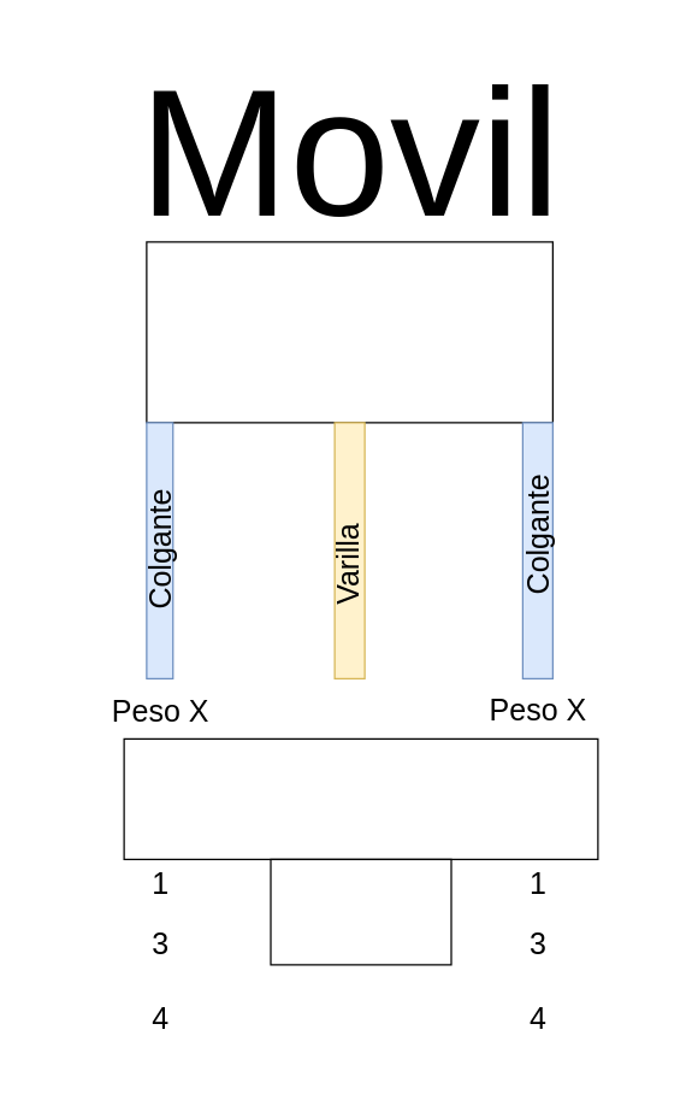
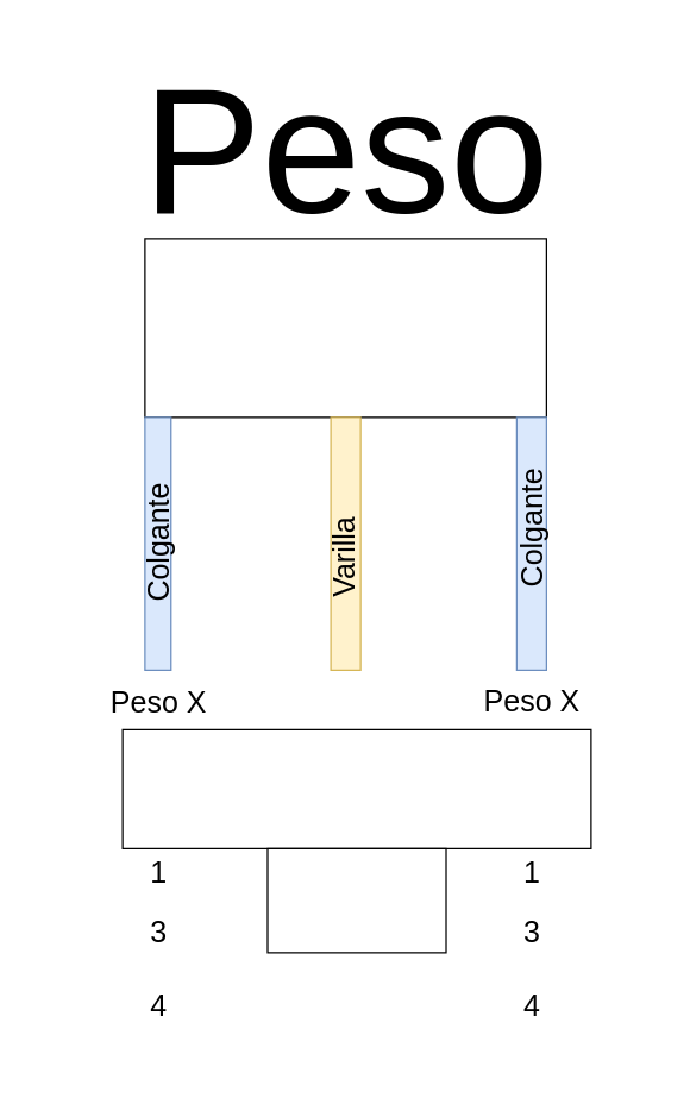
  <mxCell id="0" />
  <mxCell id="1" parent="0" />
- <mxCell id="2" value="&lt;font style=&quot;font-size: 120px;&quot;&gt;Movil&lt;/font&gt;" style="text;html=1;resizable=0;autosize=1;align=center;verticalAlign=middle;points=[];fillColor=none;strokeColor=none;rounded=0;" vertex="1" parent="1"><mxGeometry x="82" y="20" width="300" height="160" as="geometry" /></mxCell>
+ <mxCell id="2" value="&lt;font style=&quot;font-size: 120px;&quot;&gt;Peso&lt;/font&gt;" style="text;html=1;resizable=0;autosize=1;align=center;verticalAlign=middle;points=[];fillColor=none;strokeColor=none;rounded=0;" vertex="1" parent="1"><mxGeometry x="82" y="20" width="300" height="160" as="geometry" /></mxCell>
  <mxCell id="3" value="" style="rounded=0;whiteSpace=wrap;html=1;fontSize=120;" vertex="1" parent="1"><mxGeometry x="97" y="160" width="270" height="120" as="geometry" /></mxCell>
  <mxCell id="4" value="" style="rounded=0;whiteSpace=wrap;html=1;fontSize=120;rotation=-90;fillColor=#dae8fc;strokeColor=#6c8ebf;" vertex="1" parent="1"><mxGeometry x="272" y="355" width="170" height="20" as="geometry" /></mxCell>
  <mxCell id="5" value="" style="rounded=0;whiteSpace=wrap;html=1;fontSize=120;rotation=-90;fillColor=#fff2cc;strokeColor=#d6b656;" vertex="1" parent="1"><mxGeometry x="147" y="355" width="170" height="20" as="geometry" /></mxCell>
  <mxCell id="6" value="" style="rounded=0;whiteSpace=wrap;html=1;fontSize=120;rotation=-90;fillColor=#dae8fc;strokeColor=#6c8ebf;" vertex="1" parent="1"><mxGeometry x="20.75" y="356.25" width="170" height="17.5" as="geometry" /></mxCell>
  <mxCell id="7" value="&lt;font style=&quot;font-size: 20px;&quot;&gt;Peso X&lt;/font&gt;" style="text;html=1;resizable=0;autosize=1;align=center;verticalAlign=middle;points=[];fillColor=none;strokeColor=none;rounded=0;fontSize=120;" vertex="1" parent="1"><mxGeometry x="60.75" y="356.25" width="90" height="160" as="geometry" /></mxCell>
  <mxCell id="8" value="&lt;font style=&quot;font-size: 20px;&quot;&gt;Peso X&lt;/font&gt;" style="text;html=1;resizable=0;autosize=1;align=center;verticalAlign=middle;points=[];fillColor=none;strokeColor=none;rounded=0;fontSize=120;" vertex="1" parent="1"><mxGeometry x="312" y="355" width="90" height="160" as="geometry" /></mxCell>
  <mxCell id="9" value="&lt;font style=&quot;font-size: 20px;&quot;&gt;4&lt;/font&gt;" style="text;html=1;resizable=0;autosize=1;align=center;verticalAlign=middle;points=[];fillColor=none;strokeColor=none;rounded=0;fontSize=120;" vertex="1" parent="1"><mxGeometry x="217" y="390" width="30" height="160" as="geometry" /></mxCell>
  <mxCell id="10" value="&lt;font style=&quot;font-size: 20px;&quot;&gt;3&lt;/font&gt;" style="text;html=1;resizable=0;autosize=1;align=center;verticalAlign=middle;points=[];fillColor=none;strokeColor=none;rounded=0;fontSize=120;" vertex="1" parent="1"><mxGeometry x="90.75" y="390" width="30" height="160" as="geometry" /></mxCell>
  <mxCell id="11" value="&lt;font style=&quot;font-size: 20px;&quot;&gt;3&lt;/font&gt;" style="text;html=1;resizable=0;autosize=1;align=center;verticalAlign=middle;points=[];fillColor=none;strokeColor=none;rounded=0;fontSize=120;" vertex="1" parent="1"><mxGeometry x="342" y="390" width="30" height="160" as="geometry" /></mxCell>
  <mxCell id="12" value="&lt;font style=&quot;font-size: 20px;&quot;&gt;1&lt;/font&gt;" style="text;html=1;resizable=0;autosize=1;align=center;verticalAlign=middle;points=[];fillColor=none;strokeColor=none;rounded=0;fontSize=120;" vertex="1" parent="1"><mxGeometry x="90.75" y="430" width="30" height="160" as="geometry" /></mxCell>
  <mxCell id="13" value="&lt;font style=&quot;font-size: 20px;&quot;&gt;1&lt;/font&gt;" style="text;html=1;resizable=0;autosize=1;align=center;verticalAlign=middle;points=[];fillColor=none;strokeColor=none;rounded=0;fontSize=120;" vertex="1" parent="1"><mxGeometry x="342" y="430" width="30" height="160" as="geometry" /></mxCell>
  <mxCell id="14" value="&lt;font style=&quot;font-size: 20px;&quot;&gt;4&lt;/font&gt;" style="text;html=1;resizable=0;autosize=1;align=center;verticalAlign=middle;points=[];fillColor=none;strokeColor=none;rounded=0;fontSize=120;" vertex="1" parent="1"><mxGeometry x="217" y="430" width="30" height="160" as="geometry" /></mxCell>
  <mxCell id="15" value="&lt;font style=&quot;font-size: 20px;&quot;&gt;1&lt;/font&gt;" style="text;html=1;resizable=0;autosize=1;align=center;verticalAlign=middle;points=[];fillColor=none;strokeColor=none;rounded=0;fontSize=120;" vertex="1" parent="1"><mxGeometry x="90.75" y="470" width="30" height="160" as="geometry" /></mxCell>
  <mxCell id="16" value="&lt;font style=&quot;font-size: 20px;&quot;&gt;2&lt;/font&gt;" style="text;html=1;resizable=0;autosize=1;align=center;verticalAlign=middle;points=[];fillColor=none;strokeColor=none;rounded=0;fontSize=120;" vertex="1" parent="1"><mxGeometry x="217" y="470" width="30" height="160" as="geometry" /></mxCell>
  <mxCell id="17" value="&lt;font style=&quot;font-size: 20px;&quot;&gt;1&lt;/font&gt;" style="text;html=1;resizable=0;autosize=1;align=center;verticalAlign=middle;points=[];fillColor=none;strokeColor=none;rounded=0;fontSize=120;" vertex="1" parent="1"><mxGeometry x="342" y="470" width="30" height="160" as="geometry" /></mxCell>
  <mxCell id="18" value="&lt;font style=&quot;font-size: 20px;&quot;&gt;3&lt;/font&gt;" style="text;html=1;resizable=0;autosize=1;align=center;verticalAlign=middle;points=[];fillColor=none;strokeColor=none;rounded=0;fontSize=120;" vertex="1" parent="1"><mxGeometry x="90.75" y="510" width="30" height="160" as="geometry" /></mxCell>
  <mxCell id="19" value="&lt;font style=&quot;font-size: 20px;&quot;&gt;3&lt;/font&gt;" style="text;html=1;resizable=0;autosize=1;align=center;verticalAlign=middle;points=[];fillColor=none;strokeColor=none;rounded=0;fontSize=120;" vertex="1" parent="1"><mxGeometry x="342" y="510" width="30" height="160" as="geometry" /></mxCell>
  <mxCell id="20" value="&lt;font style=&quot;font-size: 20px;&quot;&gt;2&lt;/font&gt;" style="text;html=1;resizable=0;autosize=1;align=center;verticalAlign=middle;points=[];fillColor=none;strokeColor=none;rounded=0;fontSize=120;" vertex="1" parent="1"><mxGeometry x="217" y="510" width="30" height="160" as="geometry" /></mxCell>
  <mxCell id="21" value="Varilla" style="text;html=1;resizable=0;autosize=1;align=center;verticalAlign=middle;points=[];fillColor=none;strokeColor=none;rounded=0;fontSize=20;rotation=-90;" vertex="1" parent="1"><mxGeometry x="190.75" y="355" width="80" height="40" as="geometry" /></mxCell>
  <mxCell id="22" value="Colgante" style="text;html=1;resizable=0;autosize=1;align=center;verticalAlign=middle;points=[];fillColor=none;strokeColor=none;rounded=0;fontSize=20;rotation=-90;" vertex="1" parent="1"><mxGeometry x="55.75" y="345" width="100" height="40" as="geometry" /></mxCell>
  <mxCell id="23" value="Colgante" style="text;html=1;resizable=0;autosize=1;align=center;verticalAlign=middle;points=[];fillColor=none;strokeColor=none;rounded=0;fontSize=20;rotation=-90;" vertex="1" parent="1"><mxGeometry x="307" y="335" width="100" height="40" as="geometry" /></mxCell>
  <mxCell id="24" value="&lt;font style=&quot;font-size: 20px;&quot;&gt;4&lt;/font&gt;" style="text;html=1;resizable=0;autosize=1;align=center;verticalAlign=middle;points=[];fillColor=none;strokeColor=none;rounded=0;fontSize=120;" vertex="1" parent="1"><mxGeometry x="90.75" y="560" width="30" height="160" as="geometry" /></mxCell>
  <mxCell id="25" value="&lt;font style=&quot;font-size: 20px;&quot;&gt;4&lt;/font&gt;" style="text;html=1;resizable=0;autosize=1;align=center;verticalAlign=middle;points=[];fillColor=none;strokeColor=none;rounded=0;fontSize=120;" vertex="1" parent="1"><mxGeometry x="342" y="560" width="30" height="160" as="geometry" /></mxCell>
  <mxCell id="26" value="" style="rounded=0;whiteSpace=wrap;html=1;fontSize=20;" vertex="1" parent="1"><mxGeometry x="82" y="490" width="315" height="80" as="geometry" /></mxCell>
  <mxCell id="27" value="" style="rounded=0;whiteSpace=wrap;html=1;fontSize=20;" vertex="1" parent="1"><mxGeometry x="179.5" y="570" width="120" height="70" as="geometry" /></mxCell>
